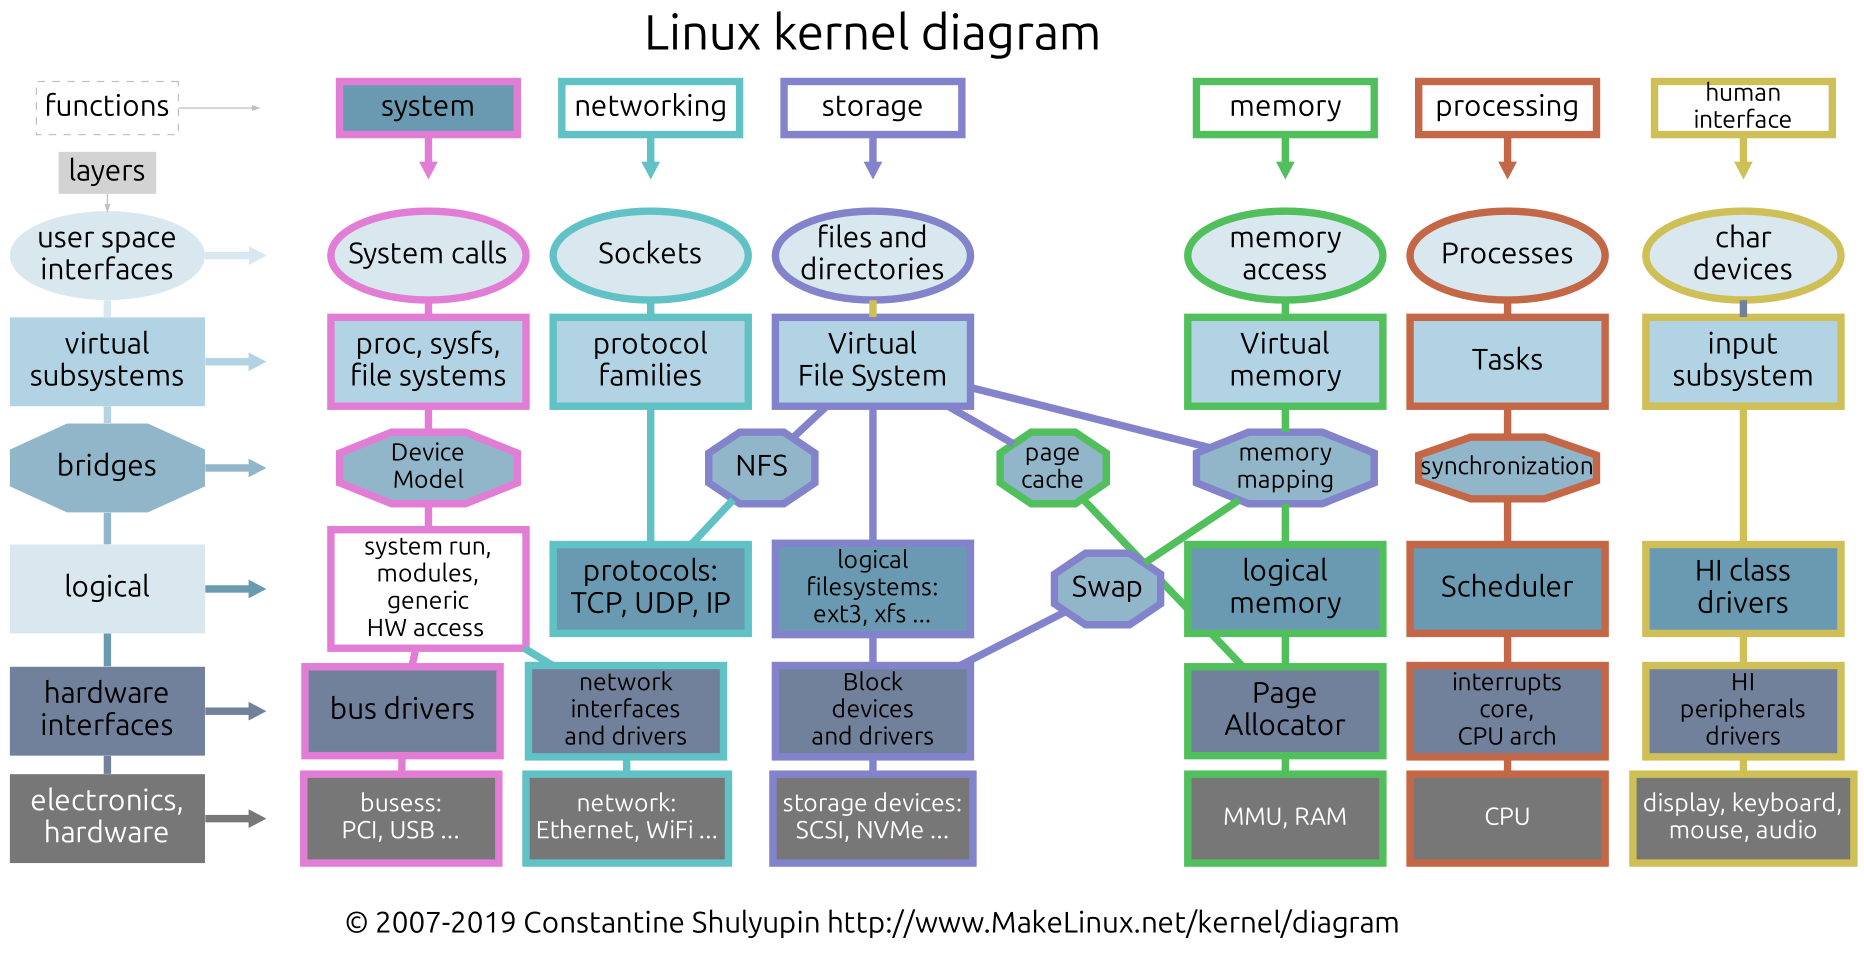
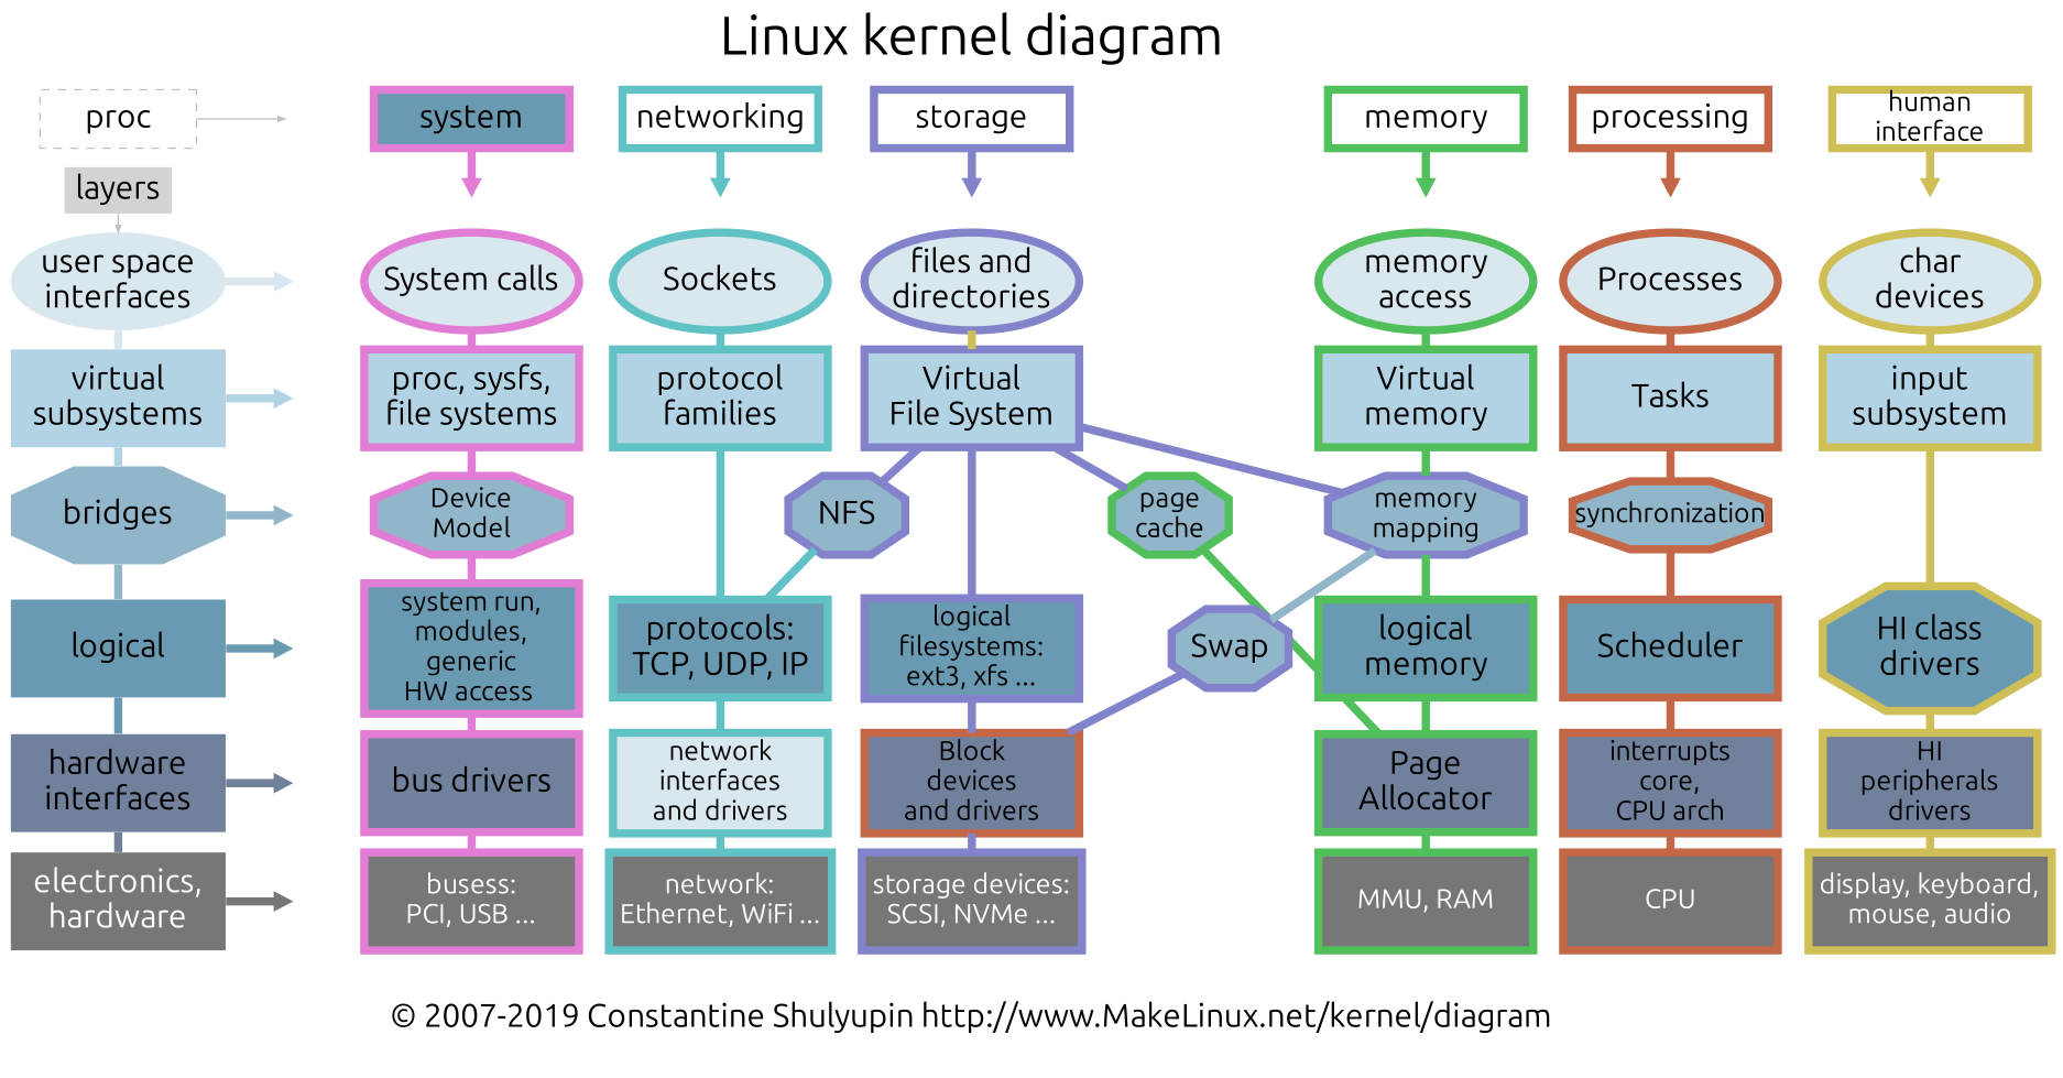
  digraph {
    fontname=Ubuntu
    newrank=true
    nodesep=0.3
    ranksep=0.2
    splines=false
    node [fixedsize=true fontname=Ubuntu fontsize=24 style="filled,setlinewidth(6)" shape=box]
    edge [arrowhead=none arrowsize=0.5 fontname=Ubuntu labelfontname=Ubuntu style="filled,setlinewidth(6)" weight=10]
    system_ [color="#e27dd6ff" height=0 style=invis width=0 shape=""]
    system [color="#e27dd6ff" fillcolor="#6a9ab1" height=0.6 row=func width=2]
    n3 [color="#e27dd6ff" fillcolor="#d9e7ee" height=1 label="System calls" row=usr shape=ellipse width=2.2]
    n4 [color="#e27dd6ff" fillcolor="#b2d3e4" fixedsize=false height=1 label="proc, sysfs,\nfile systems" width=2.2]
    n5 [color="#e27dd6ff" fillcolor="#91b5c9" fontsize=20 height=0.8 label="Device\nModel" shape=octagon width=2]
-   n6 [color="#e27dd6ff" fillcolor=white fixedsize=false fontsize=20 height=1 label="system run,\nmodules,\ngeneric\nHW access " width=2.2]
+   n6 [color="#e27dd6ff" fillcolor="#6a9ab1" fixedsize=false fontsize=20 height=1 label="system run,\nmodules,\ngeneric\nHW access " width=2.2]
    n7 [color="#e27dd6ff" fillcolor="#71809b" fixedsize=false height=1 label="bus drivers" width=2.2]
    n8 [color="#e27dd6ff" fillcolor="#777777" fixedsize=false fontcolor=white fontsize=20 height=1 label="busess:\nPCI, USB ..." row=chip width=2.2]
    networking_ [color="#61c2c5" height=0 style=invis width=0 shape=""]
    networking [color="#61c2c5" fillcolor=white height=0.6 row=func width=2]
    n11 [color="#61c2c5" fillcolor="#d9e7ee" height=1 label=Sockets row=usr shape=ellipse width=2.2]
    n12 [color="#61c2c5" fillcolor="#b2d3e4" fixedsize=false height=1 label="protocol\nfamilies" width=2.2]
    n13 [color="#61c2c5" fillcolor="#6a9ab1" fixedsize=false height=1 label="protocols:\nTCP, UDP, IP" width=2.2]
-   n14 [color="#61c2c5" fillcolor="#71809b" fixedsize=false fontsize=20 height=1 label="network\ninterfaces\nand drivers" width=2.2]
+   n14 [color="#61c2c5" fillcolor="#d9e7ee" fixedsize=false fontsize=20 height=1 label="network\ninterfaces\nand drivers" width=2.2]
    n15 [color="#61c2c5" fillcolor="#777777" fixedsize=false fontcolor=white fontsize=20 height=1 label="network:\nEthernet, WiFi ..." row=chip width=2.2]
    n16 [color="#8383cc" fillcolor="#91b5c9" height=0.8 label=NFS shape=octagon width=1.2]
    storage_ [color="#8383cc" height=0 style=invis width=0 shape=""]
    storage [color="#8383cc" fillcolor=white height=0.6 row=func width=2]
    n19 [color="#8383cc" fillcolor="#d9e7ee" height=1 label="files and\ndirectories" row=usr shape=ellipse width=2.2]
    n20 [color="#8383cc" fillcolor="#b2d3e4" fixedsize=false height=1 label="Virtual\nFile System" width=2.2]
    n21 [color="#8383cc" fillcolor="#6a9ab1" fixedsize=false fontsize=20 height=1 label="logical\nfilesystems:\next3, xfs ..." width=2.2]
    n22 [color="#51bf5b" fillcolor="#91b5c9" fontsize=20 height=0.8 label="page\ncache" shape=octagon width=1.2]
    n23 [color="#8383cc" fillcolor="#91b5c9" fontsize=20 height=0.8 label="memory\nmapping" shape=octagon width=2]
-   n24 [color="#8383cc" fillcolor="#71809b" fixedsize=false fontsize=20 height=1 label="Block\ndevices\nand drivers" width=2.2]
+   n24 [color="#c46747" fillcolor="#71809b" fixedsize=false fontsize=20 height=1 label="Block\ndevices\nand drivers" width=2.2]
    n25 [color="#51bf5b" fillcolor="#71809b" fixedsize=false height=1 label="Page\nAllocator" width=2.2]
    n26 [color="#8383cc" fillcolor="#777777" fixedsize=false fontcolor=white fontsize=20 height=1 label="storage devices:\nSCSI, NVMe ..." row=chip width=2.2]
    n27 [color="#8383cc" fillcolor="#91b5c9" height=0.8 label=Swap shape=octagon width=1.2]
    processing_ [color="#c46747" height=0 style=invis width=0 shape=""]
    processing [color="#c46747" fillcolor=white height=0.6 row=func width=2]
    n30 [color="#c46747" fillcolor="#d9e7ee" height=1 label=Processes row=usr shape=ellipse width=2.2]
    Tasks [color="#c46747" fillcolor="#b2d3e4" fixedsize=false height=1 width=2.2]
    n32 [color="#c46747" fillcolor="#91b5c9" fontsize=20 height=0.7 label=synchronization shape=octagon width=2]
    n33 [color="#c46747" fillcolor="#6a9ab1" fixedsize=false height=1 label=Scheduler width=2.2]
    n34 [color="#c46747" fillcolor="#71809b" fixedsize=false fontsize=20 height=1 label="interrupts\ncore,\nCPU arch" width=2.2]
    CPU [color="#c46747" fillcolor="#777777" fixedsize=false fontcolor=white fontsize=20 height=1 row=chip width=2.2]
    HI_ [color="#cfbf57ff" height=0 style=invis width=0 shape=""]
    n37 [color="#cfbf57ff" fillcolor=white fontsize=20 height=0.6 label="human\ninterface" row=func width=2]
    n38 [color="#cfbf57ff" fillcolor="#d9e7ee" height=1 label="char\ndevices" row=usr shape=ellipse width=2.2]
    n39 [color="#cfbf57ff" fillcolor="#b2d3e4" fixedsize=false height=1 label="input\nsubsystem" width=2.2]
-   n40 [color="#cfbf57ff" fillcolor="#6a9ab1" fixedsize=false height=1 label="HI class\ndrivers" width=2.2]
+   n40 [color="#cfbf57ff" fillcolor="#6a9ab1" fixedsize=false height=1 label="HI class\ndrivers" shape=octagon width=2.2]
    n41 [color="#cfbf57ff" fillcolor="#71809b" fixedsize=false fontsize=20 height=1 label="HI\nperipherals\ndrivers" width=2.2]
    n42 [color="#cfbf57ff" fillcolor="#777777" fixedsize=false fontcolor=white fontsize=20 height=1 label="display, keyboard,\nmouse, audio" row=chip width=2.2]
    memory [color="#51bf5b" fillcolor=white height=0.6 row=func width=2]
    functions_ [height=0 style=invis width=0 shape=""]
-   functions [color=gray fillcolor=gray height=0.6 row=func style=dashed width=1.6]
+   functions [color=gray fillcolor=gray height=0.6 row=func style=dashed width=1.6 label=proc]
    usr_ [height=0 style=invis width=0.5 shape=""]
    n47 [fillcolor="#d9e7eeff" height=1 label="user space\ninterfaces" row=usr shape=ellipse style="filled,setlinewidth(0)" width=2.2]
    n48 [color="#51bf5b" fillcolor="#d9e7ee" height=1 label="memory\naccess" row=usr shape=ellipse width=2.2]
    memory_ [height=0 style=invis width=0 shape=""]
    D0 [height=0 style=invis width=0 shape=""]
    n51 [fillcolor="#b2d3e4" fixedsize=false height=1 label="virtual\nsubsystems" style="filled,setlinewidth(0)" width=2.2]
    n52 [color="#51bf5b" fillcolor="#b2d3e4" fixedsize=false height=1 label="Virtual\nmemory" width=2.2]
    E0 [height=0 style=invis width=0 shape=""]
    bridges [fillcolor="#91b5c9" fixedsize=false height=1 shape=octagon style="filled,setlinewidth(0)" width=2.2]
    F0 [height=0 style=invis width=0 shape=""]
-   logical [fillcolor="#d9e7ee" fixedsize=false height=1 style="filled,setlinewidth(0)" width=2.2]
+   logical [fillcolor="#6a9ab1" fixedsize=false height=1 style="filled,setlinewidth(0)" width=2.2]
    n57 [color="#51bf5b" fillcolor="#6a9ab1" fixedsize=false height=1 label="logical\nmemory" width=2.2]
    G0 [height=0 style=invis width=0 shape=""]
    n59 [fillcolor="#71809b" fixedsize=false height=1 label="hardware\ninterfaces" style="filled,setlinewidth(0)" width=2.2]
    H0 [height=0 style=invis width=0 shape=""]
    n61 [fillcolor="#777777" fixedsize=false fontcolor=white height=1 label="electronics,\nhardware" row=chip style="filled,setlinewidth(0)" width=2.2]
    n62 [color="#51bf5b" fillcolor="#777777" fixedsize=false fontcolor=white fontsize=20 height=1 label="MMU, RAM" row=chip width=2.2]
    n63 [fixedsize=false height=1 label="© 2007-2019 Constantine Shulyupin http://www.MakeLinux.net/kernel/diagram" shape=plaintext width=2.2 style=""]
    layers [fillcolor=lightgray fixedsize=false height=0.1 style="filled,setlinewidth(0)" width=0.5]
    n65 [fixedsize=false fontsize=40 height=1 label="Linux kernel diagram" shape=plain width=2.2 style=""]
    subgraph sub_1 {
      system_
      system
      n3
      n4
      n5
      n6
      n7
      n8
    }
    subgraph sub_2 {
      networking_
      networking
      n11
      n12
      n13
      n14
      n15
      n16
    }
    subgraph sub_3 {
      n16
      storage_
      storage
      n19
      n20
      n21
      n22
      n23
      n24
      n25
      n26
      n27
    }
    subgraph sub_4 {
      processing_
      processing
      n30
      Tasks
      n32
      n33
      n34
      CPU
    }
    subgraph sub_5 {
      HI_
      n37
      n38
      n39
      n40
      n41
      n42
    }
    subgraph sub_6 {
      rank=same
      system
      networking
      storage
      processing
      n37
      memory
      functions_
      functions
    }
    subgraph sub_7 {
      rank=same
      n3
      n11
      n19
      n30
      n38
      usr_
      n47
      n48
    }
    subgraph sub_8 {
      system_
      n3
      networking_
      n11
      storage_
      n19
      processing_
      n30
      HI_
      n38
      n48
      memory_
    }
    subgraph sub_9 {
      rank=same
      n4
      n12
      n20
      Tasks
      n39
      D0
      n51
      n52
    }
    subgraph sub_10 {
      rank=same
      n5
      n16
      n23
      n32
      E0
      bridges
    }
    subgraph sub_11 {
      rank=same
      n6
      n13
      n21
      n33
      n40
      F0
      logical
      n57
    }
    subgraph sub_12 {
      rank=same
      n7
      n14
      n24
      n25
      n34
      n41
      G0
      n59
    }
    subgraph sub_13 {
      rank=same
      n8
      n15
      n26
      CPU
      n42
      H0
      n61
      n62
    }
    subgraph sub_14 {
      n22
      n23
      n25
      n27
      memory
      n48
      memory_
      n52
      n57
      n62
    }
    system_ -> n3 [style=invis]
    system -> system_ [color="#e27dd6ff" row=func arrowhead=""]
    system -> networking [style=invis weight=1]
    n3 -> n4 [color="#e27dd6ff"]
    n4 -> n5 [color="#e27dd6ff"]
    n5 -> n6 [color="#e27dd6ff"]
    n6 -> n7 [color="#e27dd6ff"]
    n7 -> n8 [color="#e27dd6ff"]
    networking_ -> n11 [style=invis]
    networking -> networking_ [color="#61c2c5" row=func arrowhead=""]
    networking -> storage [style=invis weight=1]
    n11 -> n12 [color="#61c2c5"]
    n12 -> n13 [color="#61c2c5"]
-   n6 -> n14 [color="#61c2c5"]
+   n13 -> n14 [color="#61c2c5"]
    n14 -> n15 [color="#61c2c5"]
    n16 -> n13 [color="#61c2c5" weight=0]
    storage_ -> n19 [style=invis]
    storage -> storage_ [color="#8383cc" row=func arrowhead=""]
    storage -> memory [style=invis weight=1]
    n19 -> n20 [color="#cfbf57ff"]
    n20 -> n16 [color="#8383cc" weight=0]
    n20 -> n21 [color="#8383cc"]
    n20 -> n22 [color="#8383cc" weight=0]
    n20 -> n23 [color="#8383cc" weight=0]
    n21 -> n24 [color="#8383cc"]
    n22 -> n25 [color="#51bf5b" weight=0]
-   n23 -> n27 [color="#51bf5b" weight=0]
+   n23 -> n27 [color="#91b5c9" weight=0]
    n23 -> n57 [color="#51bf5b"]
    n24 -> n26 [color="#8383cc"]
    n25 -> n62 [color="#51bf5b"]
    n26 -> n63 [style=invis weight=""]
    n27 -> n24 [color="#8383cc" weight=0]
    processing_ -> n30 [style=invis]
    processing -> processing_ [color="#c46747" row=func arrowhead=""]
    processing -> n37 [style=invis weight=1]
    n30 -> Tasks [color="#c46747"]
    Tasks -> n32 [color="#c46747"]
    n32 -> n33 [color="#c46747"]
    n33 -> n34 [color="#c46747"]
    n34 -> CPU [color="#c46747"]
    HI_ -> n38 [style=invis]
    n37 -> HI_ [color="#cfbf57ff" row=func arrowhead=""]
-   n38 -> n39 [color="#71809b"]
+   n38 -> n39 [color="#cfbf57ff"]
    n39 -> n40 [color="#cfbf57ff"]
    n40 -> n41 [color="#cfbf57ff"]
    n41 -> n42 [color="#cfbf57ff"]
    memory -> processing [style=invis weight=1]
    memory -> memory_ [color="#51bf5b" row=func arrowhead=""]
    functions_ -> system [style=invis weight=1]
    functions -> functions_ [color=gray arrowhead="" style="" weight=""]
    functions -> layers [style=invis]
    n47 -> usr_ [color="#d9e7eeff" minlen=2 arrowhead=""]
    n47 -> n51 [color="#d9e7eeff"]
    n48 -> n52 [color="#51bf5b"]
    memory_ -> n48 [style=invis]
    n51 -> D0 [color="#b2d3e4" minlen=2 arrowhead=""]
    n51 -> bridges [color="#b2d3e4"]
    n52 -> n23 [color="#51bf5b"]
    bridges -> E0 [color="#91b5c9" minlen=2 arrowhead="" weight=""]
    bridges -> logical [color="#91b5c9"]
    logical -> F0 [color="#6a9ab1" minlen=2 row=logical arrowhead="" weight=""]
    logical -> n59 [color="#6a9ab1" row=logical]
    n57 -> n25 [color="#51bf5b"]
    n59 -> G0 [color="#71809b" minlen=2 row=HWI arrowhead="" weight=""]
    n59 -> n61 [color="#71809b" row=HWI]
    n61 -> H0 [color="#777777" minlen=2 row=chip arrowhead="" weight=""]
    layers -> n47 [color=gray style="filled,setlinewidth(1)" arrowhead=""]
    n65 -> storage [style=invis]
  }
